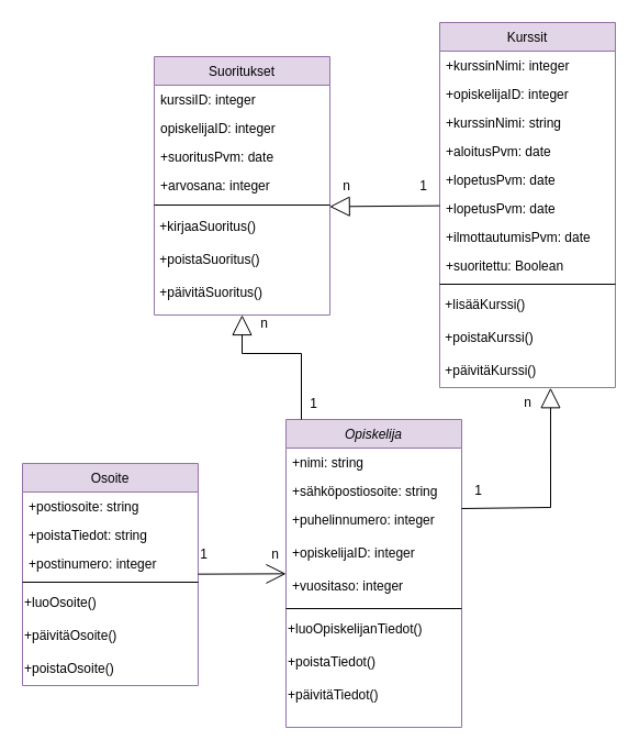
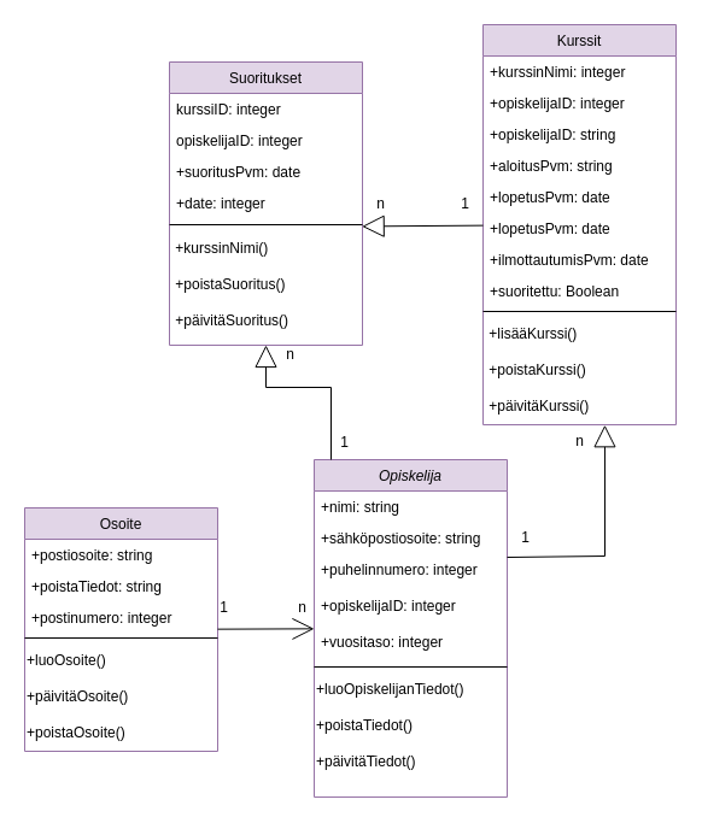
  <mxCell id="0" />
  <mxCell id="1" parent="0" />
  <mxCell id="2" value="Opiskelija" style="swimlane;fontStyle=2;align=center;verticalAlign=top;childLayout=stackLayout;horizontal=1;startSize=26;horizontalStack=0;resizeParent=1;resizeLast=0;collapsible=1;marginBottom=0;rounded=0;shadow=0;strokeWidth=1;fillColor=#e1d5e7;strokeColor=#9673a6;" parent="1" vertex="1"><mxGeometry x="260" y="381" width="160" height="280" as="geometry"><mxRectangle x="230" y="140" width="160" height="26" as="alternateBounds" /></mxGeometry></mxCell>
  <mxCell id="3" value="" style="endArrow=block;endSize=16;endFill=0;html=1;rounded=0;entryX=0.5;entryY=1;entryDx=0;entryDy=0;" edge="1" parent="2" target="34"><mxGeometry width="160" relative="1" as="geometry"><mxPoint x="14" as="sourcePoint" /><mxPoint x="94" as="targetPoint" /><Array as="points"><mxPoint x="14" y="-60" /><mxPoint x="-40" y="-60" /></Array></mxGeometry></mxCell>
  <mxCell id="4" value="+nimi: string" style="text;align=left;verticalAlign=top;spacingLeft=4;spacingRight=4;overflow=hidden;rotatable=0;points=[[0,0.5],[1,0.5]];portConstraint=eastwest;" parent="2" vertex="1"><mxGeometry y="26" width="160" height="26" as="geometry" /></mxCell>
  <mxCell id="5" value="+sähköpostiosoite: string" style="text;align=left;verticalAlign=top;spacingLeft=4;spacingRight=4;overflow=hidden;rotatable=0;points=[[0,0.5],[1,0.5]];portConstraint=eastwest;rounded=0;shadow=0;html=0;" parent="2" vertex="1"><mxGeometry y="52" width="160" height="26" as="geometry" /></mxCell>
  <mxCell id="6" value="+puhelinnumero: integer " style="text;align=left;verticalAlign=top;spacingLeft=4;spacingRight=4;overflow=hidden;rotatable=0;points=[[0,0.5],[1,0.5]];portConstraint=eastwest;rounded=0;shadow=0;html=0;" parent="2" vertex="1"><mxGeometry y="78" width="160" height="30" as="geometry" /></mxCell>
  <mxCell id="7" value="+opiskelijaID: integer" style="text;align=left;verticalAlign=top;spacingLeft=4;spacingRight=4;overflow=hidden;rotatable=0;points=[[0,0.5],[1,0.5]];portConstraint=eastwest;rounded=0;shadow=0;html=0;" parent="2" vertex="1"><mxGeometry y="108" width="160" height="30" as="geometry" /></mxCell>
  <mxCell id="8" value="+vuositaso: integer" style="text;align=left;verticalAlign=top;spacingLeft=4;spacingRight=4;overflow=hidden;rotatable=0;points=[[0,0.5],[1,0.5]];portConstraint=eastwest;rounded=0;shadow=0;html=0;" parent="2" vertex="1"><mxGeometry y="138" width="160" height="30" as="geometry" /></mxCell>
  <mxCell id="9" value="" style="line;html=1;strokeWidth=1;align=left;verticalAlign=middle;spacingTop=-1;spacingLeft=3;spacingRight=3;rotatable=0;labelPosition=right;points=[];portConstraint=eastwest;" parent="2" vertex="1"><mxGeometry y="168" width="160" height="8" as="geometry" /></mxCell>
  <mxCell id="10" value="+luoOpiskelijanTiedot()" style="text;html=1;align=left;verticalAlign=middle;resizable=0;points=[];autosize=1;strokeColor=none;fillColor=none;" parent="2" vertex="1"><mxGeometry y="176" width="160" height="30" as="geometry" /></mxCell>
  <mxCell id="11" value="+poistaTiedot()" style="text;html=1;align=left;verticalAlign=middle;resizable=0;points=[];autosize=1;strokeColor=none;fillColor=none;" parent="2" vertex="1"><mxGeometry y="206" width="160" height="30" as="geometry" /></mxCell>
  <mxCell id="12" value="+päivitäTiedot()" style="text;html=1;align=left;verticalAlign=middle;resizable=0;points=[];autosize=1;strokeColor=none;fillColor=none;" parent="2" vertex="1"><mxGeometry y="236" width="160" height="30" as="geometry" /></mxCell>
  <mxCell id="13" value="Osoite" style="swimlane;fontStyle=0;align=center;verticalAlign=top;childLayout=stackLayout;horizontal=1;startSize=26;horizontalStack=0;resizeParent=1;resizeLast=0;collapsible=1;marginBottom=0;rounded=0;shadow=0;strokeWidth=1;fillColor=#e1d5e7;strokeColor=#9673a6;" parent="1" vertex="1"><mxGeometry x="20" y="421" width="160" height="202" as="geometry"><mxRectangle x="550" y="140" width="160" height="26" as="alternateBounds" /></mxGeometry></mxCell>
  <mxCell id="14" value="+postiosoite: string" style="text;align=left;verticalAlign=top;spacingLeft=4;spacingRight=4;overflow=hidden;rotatable=0;points=[[0,0.5],[1,0.5]];portConstraint=eastwest;" parent="13" vertex="1"><mxGeometry y="26" width="160" height="26" as="geometry" /></mxCell>
  <mxCell id="15" value="+poistaTiedot: string" style="text;align=left;verticalAlign=top;spacingLeft=4;spacingRight=4;overflow=hidden;rotatable=0;points=[[0,0.5],[1,0.5]];portConstraint=eastwest;rounded=0;shadow=0;html=0;" parent="13" vertex="1"><mxGeometry y="52" width="160" height="26" as="geometry" /></mxCell>
  <mxCell id="16" value="+postinumero: integer" style="text;align=left;verticalAlign=top;spacingLeft=4;spacingRight=4;overflow=hidden;rotatable=0;points=[[0,0.5],[1,0.5]];portConstraint=eastwest;rounded=0;shadow=0;html=0;" parent="13" vertex="1"><mxGeometry y="78" width="160" height="26" as="geometry" /></mxCell>
  <mxCell id="17" value="" style="line;html=1;strokeWidth=1;align=left;verticalAlign=middle;spacingTop=-1;spacingLeft=3;spacingRight=3;rotatable=0;labelPosition=right;points=[];portConstraint=eastwest;" parent="13" vertex="1"><mxGeometry y="104" width="160" height="8" as="geometry" /></mxCell>
  <mxCell id="18" value="+luoOsoite()" style="text;html=1;align=left;verticalAlign=middle;resizable=0;points=[];autosize=1;strokeColor=none;fillColor=none;" vertex="1" parent="13"><mxGeometry y="112" width="160" height="30" as="geometry" /></mxCell>
  <mxCell id="19" value="+päivitäOsoite()" style="text;html=1;align=left;verticalAlign=middle;resizable=0;points=[];autosize=1;strokeColor=none;fillColor=none;" vertex="1" parent="13"><mxGeometry y="142" width="160" height="30" as="geometry" /></mxCell>
  <mxCell id="20" value="+poistaOsoite()" style="text;html=1;align=left;verticalAlign=middle;resizable=0;points=[];autosize=1;strokeColor=none;fillColor=none;" vertex="1" parent="13"><mxGeometry y="172" width="160" height="30" as="geometry" /></mxCell>
  <mxCell id="21" value="Kurssit" style="swimlane;fontStyle=0;align=center;verticalAlign=top;childLayout=stackLayout;horizontal=1;startSize=26;horizontalStack=0;resizeParent=1;resizeLast=0;collapsible=1;marginBottom=0;rounded=0;shadow=0;strokeWidth=1;fillColor=#e1d5e7;strokeColor=#9673a6;" parent="1" vertex="1"><mxGeometry x="400" y="20" width="160" height="332" as="geometry"><mxRectangle x="550" y="140" width="160" height="26" as="alternateBounds" /></mxGeometry></mxCell>
  <mxCell id="22" value="+kurssinNimi: integer" style="text;align=left;verticalAlign=top;spacingLeft=4;spacingRight=4;overflow=hidden;rotatable=0;points=[[0,0.5],[1,0.5]];portConstraint=eastwest;" parent="21" vertex="1"><mxGeometry y="26" width="160" height="26" as="geometry" /></mxCell>
  <mxCell id="23" value="+opiskelijaID: integer" style="text;align=left;verticalAlign=top;spacingLeft=4;spacingRight=4;overflow=hidden;rotatable=0;points=[[0,0.5],[1,0.5]];portConstraint=eastwest;rounded=0;shadow=0;html=0;" parent="21" vertex="1"><mxGeometry y="52" width="160" height="26" as="geometry" /></mxCell>
- <mxCell id="24" value="+kurssinNimi: string" style="text;align=left;verticalAlign=top;spacingLeft=4;spacingRight=4;overflow=hidden;rotatable=0;points=[[0,0.5],[1,0.5]];portConstraint=eastwest;rounded=0;shadow=0;html=0;" parent="21" vertex="1"><mxGeometry y="78" width="160" height="26" as="geometry" /></mxCell>
- <mxCell id="25" value="+aloitusPvm: date" style="text;align=left;verticalAlign=top;spacingLeft=4;spacingRight=4;overflow=hidden;rotatable=0;points=[[0,0.5],[1,0.5]];portConstraint=eastwest;rounded=0;shadow=0;html=0;" parent="21" vertex="1"><mxGeometry y="104" width="160" height="26" as="geometry" /></mxCell>
+ <mxCell id="24" value="+opiskelijaID: string" style="text;align=left;verticalAlign=top;spacingLeft=4;spacingRight=4;overflow=hidden;rotatable=0;points=[[0,0.5],[1,0.5]];portConstraint=eastwest;rounded=0;shadow=0;html=0;" parent="21" vertex="1"><mxGeometry y="78" width="160" height="26" as="geometry" /></mxCell>
+ <mxCell id="25" value="+aloitusPvm: string" style="text;align=left;verticalAlign=top;spacingLeft=4;spacingRight=4;overflow=hidden;rotatable=0;points=[[0,0.5],[1,0.5]];portConstraint=eastwest;rounded=0;shadow=0;html=0;" parent="21" vertex="1"><mxGeometry y="104" width="160" height="26" as="geometry" /></mxCell>
  <mxCell id="26" value="+lopetusPvm: date" style="text;align=left;verticalAlign=top;spacingLeft=4;spacingRight=4;overflow=hidden;rotatable=0;points=[[0,0.5],[1,0.5]];portConstraint=eastwest;rounded=0;shadow=0;html=0;" parent="21" vertex="1"><mxGeometry y="130" width="160" height="26" as="geometry" /></mxCell>
  <mxCell id="27" value="+lopetusPvm: date" style="text;align=left;verticalAlign=top;spacingLeft=4;spacingRight=4;overflow=hidden;rotatable=0;points=[[0,0.5],[1,0.5]];portConstraint=eastwest;rounded=0;shadow=0;html=0;" parent="21" vertex="1"><mxGeometry y="156" width="160" height="26" as="geometry" /></mxCell>
  <mxCell id="28" value="+ilmottautumisPvm: date" style="text;align=left;verticalAlign=top;spacingLeft=4;spacingRight=4;overflow=hidden;rotatable=0;points=[[0,0.5],[1,0.5]];portConstraint=eastwest;rounded=0;shadow=0;html=0;" parent="21" vertex="1"><mxGeometry y="182" width="160" height="26" as="geometry" /></mxCell>
  <mxCell id="29" value="+suoritettu: Boolean" style="text;align=left;verticalAlign=top;spacingLeft=4;spacingRight=4;overflow=hidden;rotatable=0;points=[[0,0.5],[1,0.5]];portConstraint=eastwest;rounded=0;shadow=0;html=0;" vertex="1" parent="21"><mxGeometry y="208" width="160" height="26" as="geometry" /></mxCell>
  <mxCell id="30" value="" style="line;html=1;strokeWidth=1;align=left;verticalAlign=middle;spacingTop=-1;spacingLeft=3;spacingRight=3;rotatable=0;labelPosition=right;points=[];portConstraint=eastwest;" parent="21" vertex="1"><mxGeometry y="234" width="160" height="8" as="geometry" /></mxCell>
  <mxCell id="31" value="&amp;nbsp;+lisääKurssi()" style="text;html=1;align=left;verticalAlign=middle;resizable=0;points=[];autosize=1;strokeColor=none;fillColor=none;" parent="21" vertex="1"><mxGeometry y="242" width="160" height="30" as="geometry" /></mxCell>
  <mxCell id="32" value="&amp;nbsp;+poistaKurssi()" style="text;html=1;align=left;verticalAlign=middle;resizable=0;points=[];autosize=1;strokeColor=none;fillColor=none;" parent="21" vertex="1"><mxGeometry y="272" width="160" height="30" as="geometry" /></mxCell>
  <mxCell id="33" value="&amp;nbsp;+päivitäKurssi()" style="text;html=1;align=left;verticalAlign=middle;resizable=0;points=[];autosize=1;strokeColor=none;fillColor=none;" parent="21" vertex="1"><mxGeometry y="302" width="160" height="30" as="geometry" /></mxCell>
  <mxCell id="34" value="Suoritukset" style="swimlane;fontStyle=0;align=center;verticalAlign=top;childLayout=stackLayout;horizontal=1;startSize=26;horizontalStack=0;resizeParent=1;resizeLast=0;collapsible=1;marginBottom=0;rounded=0;shadow=0;strokeWidth=1;fillColor=#e1d5e7;strokeColor=#9673a6;" parent="1" vertex="1"><mxGeometry x="140" y="51" width="160" height="235" as="geometry"><mxRectangle x="550" y="140" width="160" height="26" as="alternateBounds" /></mxGeometry></mxCell>
  <mxCell id="35" value="kurssiID: integer" style="text;align=left;verticalAlign=top;spacingLeft=4;spacingRight=4;overflow=hidden;rotatable=0;points=[[0,0.5],[1,0.5]];portConstraint=eastwest;" parent="34" vertex="1"><mxGeometry y="26" width="160" height="26" as="geometry" /></mxCell>
  <mxCell id="36" value="opiskelijaID: integer" style="text;align=left;verticalAlign=top;spacingLeft=4;spacingRight=4;overflow=hidden;rotatable=0;points=[[0,0.5],[1,0.5]];portConstraint=eastwest;rounded=0;shadow=0;html=0;" parent="34" vertex="1"><mxGeometry y="52" width="160" height="26" as="geometry" /></mxCell>
  <mxCell id="37" value="+suoritusPvm: date" style="text;align=left;verticalAlign=top;spacingLeft=4;spacingRight=4;overflow=hidden;rotatable=0;points=[[0,0.5],[1,0.5]];portConstraint=eastwest;rounded=0;shadow=0;html=0;" parent="34" vertex="1"><mxGeometry y="78" width="160" height="26" as="geometry" /></mxCell>
- <mxCell id="38" value="+arvosana: integer" style="text;align=left;verticalAlign=top;spacingLeft=4;spacingRight=4;overflow=hidden;rotatable=0;points=[[0,0.5],[1,0.5]];portConstraint=eastwest;rounded=0;shadow=0;html=0;" parent="34" vertex="1"><mxGeometry y="104" width="160" height="26" as="geometry" /></mxCell>
+ <mxCell id="38" value="+date: integer" style="text;align=left;verticalAlign=top;spacingLeft=4;spacingRight=4;overflow=hidden;rotatable=0;points=[[0,0.5],[1,0.5]];portConstraint=eastwest;rounded=0;shadow=0;html=0;" parent="34" vertex="1"><mxGeometry y="104" width="160" height="26" as="geometry" /></mxCell>
  <mxCell id="39" value="" style="line;html=1;strokeWidth=1;align=left;verticalAlign=middle;spacingTop=-1;spacingLeft=3;spacingRight=3;rotatable=0;labelPosition=right;points=[];portConstraint=eastwest;" parent="34" vertex="1"><mxGeometry y="130" width="160" height="10" as="geometry" /></mxCell>
- <mxCell id="40" value="&amp;nbsp;+kirjaaSuoritus()" style="text;html=1;align=left;verticalAlign=middle;resizable=0;points=[];autosize=1;strokeColor=none;fillColor=none;" parent="34" vertex="1"><mxGeometry y="140" width="160" height="30" as="geometry" /></mxCell>
+ <mxCell id="40" value="&amp;nbsp;+kurssinNimi()" style="text;html=1;align=left;verticalAlign=middle;resizable=0;points=[];autosize=1;strokeColor=none;fillColor=none;" parent="34" vertex="1"><mxGeometry y="140" width="160" height="30" as="geometry" /></mxCell>
  <mxCell id="41" value="&amp;nbsp;+poistaSuoritus()&lt;span style=&quot;white-space: pre;&quot;&gt;&#09;&lt;/span&gt;" style="text;html=1;align=left;verticalAlign=middle;resizable=0;points=[];autosize=1;strokeColor=none;fillColor=none;" parent="34" vertex="1"><mxGeometry y="170" width="160" height="30" as="geometry" /></mxCell>
  <mxCell id="42" value="&amp;nbsp;+päivitäSuoritus()" style="text;html=1;align=left;verticalAlign=middle;resizable=0;points=[];autosize=1;strokeColor=none;fillColor=none;" parent="34" vertex="1"><mxGeometry y="200" width="160" height="30" as="geometry" /></mxCell>
  <mxCell id="43" value="" style="endArrow=open;endSize=16;endFill=0;html=1;rounded=0;" edge="1" parent="1" source="13" target="2"><mxGeometry width="160" relative="1" as="geometry"><mxPoint x="140" y="461" as="sourcePoint" /><mxPoint x="300" y="461" as="targetPoint" /></mxGeometry></mxCell>
  <mxCell id="44" value="1" style="text;html=1;align=center;verticalAlign=middle;resizable=0;points=[];autosize=1;strokeColor=none;fillColor=none;" vertex="1" parent="1"><mxGeometry x="170" y="489" width="30" height="30" as="geometry" /></mxCell>
  <mxCell id="45" value="n" style="text;html=1;align=center;verticalAlign=middle;resizable=0;points=[];autosize=1;strokeColor=none;fillColor=none;" vertex="1" parent="1"><mxGeometry x="235" y="489" width="30" height="30" as="geometry" /></mxCell>
  <mxCell id="46" value="1" style="text;html=1;align=center;verticalAlign=middle;resizable=0;points=[];autosize=1;strokeColor=none;fillColor=none;" vertex="1" parent="1"><mxGeometry x="270" y="352" width="30" height="30" as="geometry" /></mxCell>
  <mxCell id="47" value="n" style="text;html=1;align=center;verticalAlign=middle;resizable=0;points=[];autosize=1;strokeColor=none;fillColor=none;" vertex="1" parent="1"><mxGeometry x="225" y="279" width="30" height="30" as="geometry" /></mxCell>
  <mxCell id="48" value="" style="endArrow=block;endSize=16;endFill=0;html=1;rounded=0;entryX=0.998;entryY=0.641;entryDx=0;entryDy=0;entryPerimeter=0;" edge="1" parent="1" source="21" target="39"><mxGeometry width="160" relative="1" as="geometry"><mxPoint x="390" y="161" as="sourcePoint" /><mxPoint x="310" y="162" as="targetPoint" /></mxGeometry></mxCell>
  <mxCell id="49" value="1" style="text;html=1;align=center;verticalAlign=middle;resizable=0;points=[];autosize=1;strokeColor=none;fillColor=none;" vertex="1" parent="1"><mxGeometry x="370" y="153.5" width="30" height="30" as="geometry" /></mxCell>
  <mxCell id="50" value="n" style="text;html=1;align=center;verticalAlign=middle;resizable=0;points=[];autosize=1;strokeColor=none;fillColor=none;" vertex="1" parent="1"><mxGeometry x="300" y="153.5" width="30" height="30" as="geometry" /></mxCell>
  <mxCell id="51" value="" style="endArrow=block;endSize=16;endFill=0;html=1;rounded=0;entryX=0.631;entryY=1.008;entryDx=0;entryDy=0;entryPerimeter=0;" edge="1" parent="1" target="33"><mxGeometry width="160" relative="1" as="geometry"><mxPoint x="420" y="462" as="sourcePoint" /><mxPoint x="500" y="461" as="targetPoint" /><Array as="points"><mxPoint x="501" y="461" /></Array></mxGeometry></mxCell>
  <mxCell id="52" value="1" style="text;html=1;align=center;verticalAlign=middle;resizable=0;points=[];autosize=1;strokeColor=none;fillColor=none;" vertex="1" parent="1"><mxGeometry x="420" y="431" width="30" height="30" as="geometry" /></mxCell>
  <mxCell id="53" value="n" style="text;html=1;align=center;verticalAlign=middle;resizable=0;points=[];autosize=1;strokeColor=none;fillColor=none;" vertex="1" parent="1"><mxGeometry x="465" y="351" width="30" height="30" as="geometry" /></mxCell>
